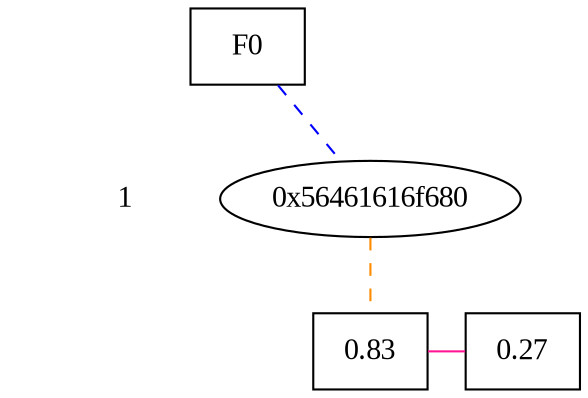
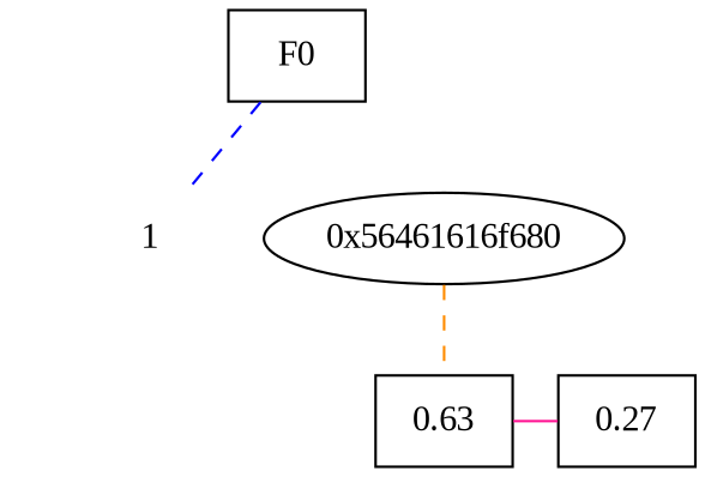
  digraph {
    fontname="Liberation Serif"
    node [fontname="Liberation Serif" shape=box]
    edge [dir=none fontname="Liberation Serif" style=dashed]
    "CONST NODES" [shape=plaintext style=invis]
    n2 [label=1 shape=plaintext]
    F0
    "0x56461616f680" [shape=""]
-   n5 [label=0.83]
+   n5 [label=0.63]
    n6 [label=0.27]
    subgraph sub_1 {
      "CONST NODES"
      n2
    }
    subgraph sub_2 {
      rank=same
      F0
    }
    subgraph sub_3 {
      rank=same
      n2
      "0x56461616f680"
    }
    subgraph sub_4 {
      rank=same
      "CONST NODES"
      subgraph sub_5 {
        rank=same
        n5
        n6
      }
    }
    n2 -> "CONST NODES" [style=invis]
-   F0 -> "0x56461616f680" [color=blue]
+   F0 -> n2 [color=blue]
    "0x56461616f680" -> n5 [color=darkorange]
    n5 -> n6 [color=deeppink style=solid]
  }
